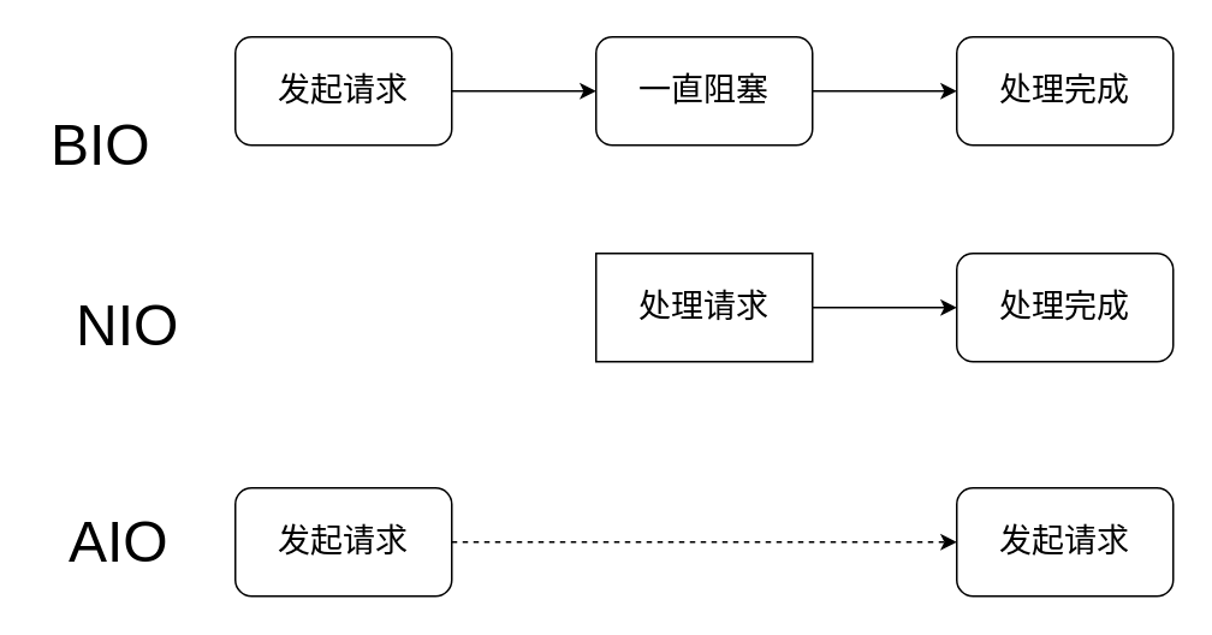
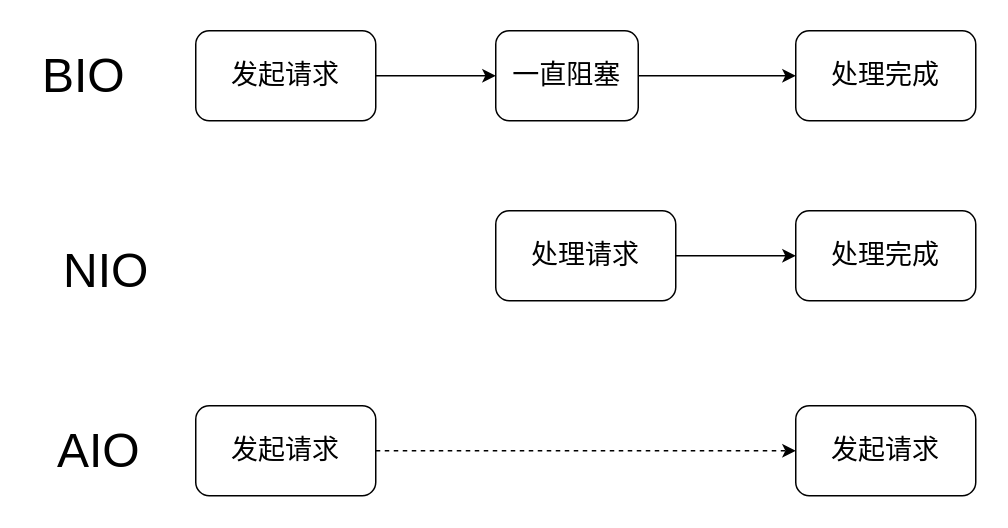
  <mxCell id="0" />
  <mxCell id="1" parent="0" />
  <mxCell id="2" value="" style="edgeStyle=orthogonalEdgeStyle;rounded=0;orthogonalLoop=1;jettySize=auto;html=1;fontSize=18;" edge="1" parent="1" source="3" target="5"><mxGeometry relative="1" as="geometry" /></mxCell>
  <mxCell id="3" value="发起请求" style="rounded=1;whiteSpace=wrap;html=1;fontSize=18;" vertex="1" parent="1"><mxGeometry x="130" y="20" width="120" height="60" as="geometry" /></mxCell>
  <mxCell id="4" value="" style="edgeStyle=orthogonalEdgeStyle;rounded=0;orthogonalLoop=1;jettySize=auto;html=1;fontSize=18;" edge="1" parent="1" source="5" target="6"><mxGeometry relative="1" as="geometry" /></mxCell>
- <mxCell id="5" value="一直阻塞" style="rounded=1;whiteSpace=wrap;html=1;fontSize=18;" vertex="1" parent="1"><mxGeometry x="330" y="20" width="120" height="60" as="geometry" /></mxCell>
+ <mxCell id="5" value="一直阻塞" style="rounded=1;whiteSpace=wrap;html=1;fontSize=18;" vertex="1" parent="1"><mxGeometry x="330" y="20" width="95" height="60" as="geometry" /></mxCell>
  <mxCell id="6" value="处理完成" style="rounded=1;whiteSpace=wrap;html=1;fontSize=18;" vertex="1" parent="1"><mxGeometry x="530" y="20" width="120" height="60" as="geometry" /></mxCell>
  <mxCell id="7" value="" style="edgeStyle=orthogonalEdgeStyle;rounded=0;orthogonalLoop=1;jettySize=auto;html=1;fontSize=18;" edge="1" parent="1" source="8" target="9"><mxGeometry relative="1" as="geometry" /></mxCell>
- <mxCell id="8" value="处理请求" style="whiteSpace=wrap;html=1;fontSize=18;rounded=0;" vertex="1" parent="1"><mxGeometry x="330" y="140" width="120" height="60" as="geometry" /></mxCell>
+ <mxCell id="8" value="处理请求" style="rounded=1;whiteSpace=wrap;html=1;fontSize=18;" vertex="1" parent="1"><mxGeometry x="330" y="140" width="120" height="60" as="geometry" /></mxCell>
  <mxCell id="9" value="处理完成" style="rounded=1;whiteSpace=wrap;html=1;fontSize=18;" vertex="1" parent="1"><mxGeometry x="530" y="140" width="120" height="60" as="geometry" /></mxCell>
  <mxCell id="10" value="" style="edgeStyle=orthogonalEdgeStyle;rounded=0;orthogonalLoop=1;jettySize=auto;html=1;fontSize=18;dashed=1;" edge="1" parent="1" source="11" target="12"><mxGeometry relative="1" as="geometry" /></mxCell>
  <mxCell id="11" value="发起请求" style="rounded=1;whiteSpace=wrap;html=1;fontSize=18;" vertex="1" parent="1"><mxGeometry x="130" y="270" width="120" height="60" as="geometry" /></mxCell>
  <mxCell id="12" value="发起请求" style="rounded=1;whiteSpace=wrap;html=1;fontSize=18;" vertex="1" parent="1"><mxGeometry x="530" y="270" width="120" height="60" as="geometry" /></mxCell>
- <mxCell id="13" value="&lt;font style=&quot;font-size: 32px&quot;&gt;BIO&lt;/font&gt;" style="text;html=1;resizable=0;autosize=1;align=center;verticalAlign=middle;points=[];fillColor=none;strokeColor=none;rounded=0;fontSize=18;" vertex="1" parent="1"><mxGeometry x="20" y="65" width="70" height="30" as="geometry" /></mxCell>
+ <mxCell id="13" value="&lt;font style=&quot;font-size: 32px&quot;&gt;BIO&lt;/font&gt;" style="text;html=1;resizable=0;autosize=1;align=center;verticalAlign=middle;points=[];fillColor=none;strokeColor=none;rounded=0;fontSize=18;" vertex="1" parent="1"><mxGeometry x="20" y="35" width="70" height="30" as="geometry" /></mxCell>
  <mxCell id="14" value="&lt;font style=&quot;font-size: 32px&quot;&gt;NIO&lt;/font&gt;" style="text;html=1;resizable=0;autosize=1;align=center;verticalAlign=middle;points=[];fillColor=none;strokeColor=none;rounded=0;fontSize=18;" vertex="1" parent="1"><mxGeometry x="35" y="165" width="70" height="30" as="geometry" /></mxCell>
  <mxCell id="15" value="&lt;font style=&quot;font-size: 32px&quot;&gt;AIO&lt;/font&gt;" style="text;html=1;resizable=0;autosize=1;align=center;verticalAlign=middle;points=[];fillColor=none;strokeColor=none;rounded=0;fontSize=18;" vertex="1" parent="1"><mxGeometry x="30" y="285" width="70" height="30" as="geometry" /></mxCell>
